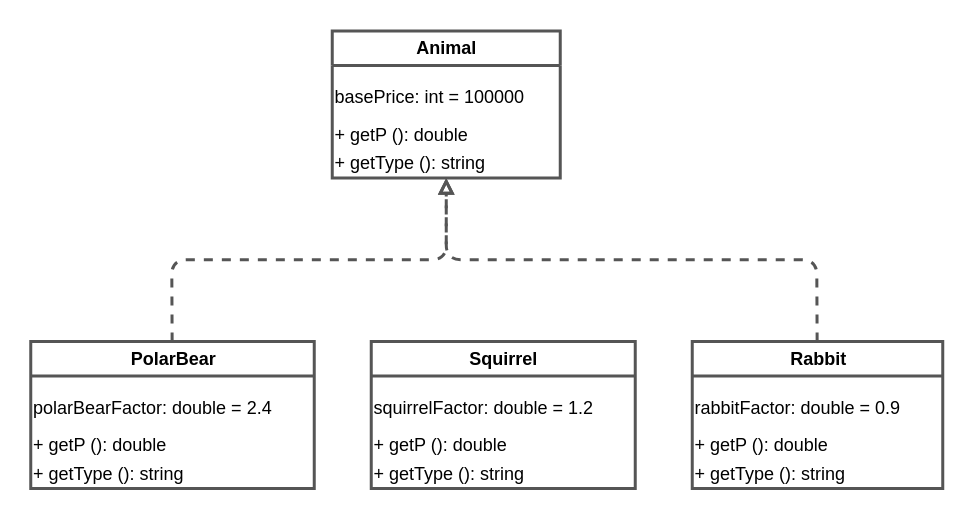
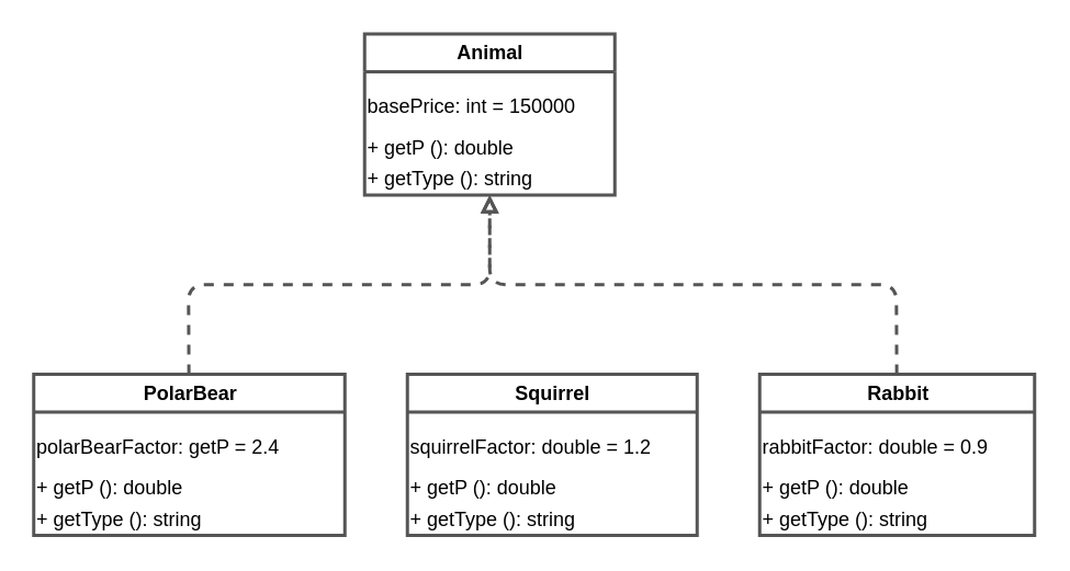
  <mxCell id="0" />
  <mxCell id="1" parent="0" />
  <mxCell id="2" parent="1" value="" style="endArrow=block;startArrow=none;endFill=0;startFill=0;html=1;strokeColor=#555555;strokeWidth=2;shadow=1fillColor=#F2F2F2;dashed=1;" edge="1" source="16" target="12"><mxGeometry x="92" y="88" width="203" height="129" as="geometry"><mxPoint x="114" y="227" as="sourcePoint" /><mxPoint x="297" y="118" as="targetPoint" /><Array as="points"><mxPoint x="114" y="172.5" /><mxPoint x="297" y="172.5" /></Array></mxGeometry></mxCell>
  <mxCell id="3" parent="1" value="Rabbit" style="swimlane;childLayout=stackLayout;horizontal=1;horizontalStack=0;resizeParent=1;resizeParentMax=0;resizeLast=0;collapsible=1;html=1;strokeColor=#555555;strokeWidth=2;shadow=1fillColor=#F2F2F2;" vertex="1"><mxGeometry x="461" y="227" width="167" height="98" as="geometry" /></mxCell>
  <mxCell id="4" parent="3" value=" rabbitFactor: double = 0.9" style="text;portConstraint=eastwest;overflow=hidden;rotatable=0;" vertex="1"><mxGeometry y="30.826" width="161" height="19" as="geometry" /></mxCell>
  <mxCell id="5" parent="3" value="+ getP (): double" style="text;portConstraint=eastwest;overflow=hidden;rotatable=0;" vertex="1"><mxGeometry y="55.826" width="161" height="19" as="geometry" /></mxCell>
  <mxCell id="6" parent="3" value="+ getType (): string" style="text;portConstraint=eastwest;overflow=hidden;rotatable=0;" vertex="1"><mxGeometry y="74.826" width="161" height="19" as="geometry" /></mxCell>
  <mxCell id="7" parent="1" value="" style="endArrow=block;startArrow=none;endFill=0;startFill=0;html=1;strokeColor=#555555;strokeWidth=2;shadow=1fillColor=#F2F2F2;dashed=1;" edge="1" source="3" target="12"><mxGeometry x="275" y="88" width="267" height="129" as="geometry"><mxPoint x="544" y="227" as="sourcePoint" /><mxPoint x="297" y="118" as="targetPoint" /><Array as="points"><mxPoint x="544" y="172.5" /><mxPoint x="297" y="172.5" /></Array></mxGeometry></mxCell>
  <mxCell id="8" parent="1" value="Squirrel" style="swimlane;childLayout=stackLayout;horizontal=1;horizontalStack=0;resizeParent=1;resizeParentMax=0;resizeLast=0;collapsible=1;html=1;strokeColor=#555555;strokeWidth=2;shadow=1fillColor=#F2F2F2;" vertex="1"><mxGeometry x="247" y="227" width="176" height="98" as="geometry" /></mxCell>
  <mxCell id="9" parent="8" value=" squirrelFactor: double = 1.2" style="text;portConstraint=eastwest;overflow=hidden;rotatable=0;" vertex="1"><mxGeometry y="30.826" width="170" height="19" as="geometry" /></mxCell>
  <mxCell id="10" parent="8" value="+ getP (): double" style="text;portConstraint=eastwest;overflow=hidden;rotatable=0;" vertex="1"><mxGeometry y="55.826" width="170" height="19" as="geometry" /></mxCell>
  <mxCell id="11" parent="8" value="+ getType (): string" style="text;portConstraint=eastwest;overflow=hidden;rotatable=0;" vertex="1"><mxGeometry y="74.826" width="170" height="19" as="geometry" /></mxCell>
  <mxCell id="12" parent="1" value="Animal" style="swimlane;childLayout=stackLayout;horizontal=1;horizontalStack=0;resizeParent=1;resizeParentMax=0;resizeLast=0;collapsible=1;html=1;strokeColor=#555555;strokeWidth=2;shadow=1fillColor=#F2F2F2;" vertex="1"><mxGeometry x="221" y="20" width="152" height="98" as="geometry" /></mxCell>
- <mxCell id="13" parent="12" value=" basePrice: int = 100000" style="text;portConstraint=eastwest;overflow=hidden;rotatable=0;" vertex="1"><mxGeometry y="30.826" width="146" height="19" as="geometry" /></mxCell>
+ <mxCell id="13" parent="12" value=" basePrice: int = 150000" style="text;portConstraint=eastwest;overflow=hidden;rotatable=0;" vertex="1"><mxGeometry y="30.826" width="146" height="19" as="geometry" /></mxCell>
  <mxCell id="14" parent="12" value="+ getP (): double" style="text;portConstraint=eastwest;overflow=hidden;rotatable=0;" vertex="1"><mxGeometry y="55.826" width="146" height="19" as="geometry" /></mxCell>
  <mxCell id="15" parent="12" value="+ getType (): string" style="text;portConstraint=eastwest;overflow=hidden;rotatable=0;" vertex="1"><mxGeometry y="74.826" width="146" height="19" as="geometry" /></mxCell>
  <mxCell id="16" parent="1" value="PolarBear" style="swimlane;childLayout=stackLayout;horizontal=1;horizontalStack=0;resizeParent=1;resizeParentMax=0;resizeLast=0;collapsible=1;html=1;strokeColor=#555555;strokeWidth=2;shadow=1fillColor=#F2F2F2;" vertex="1"><mxGeometry x="20" y="227" width="189" height="98" as="geometry" /></mxCell>
- <mxCell id="17" parent="16" value=" polarBearFactor: double = 2.4" style="text;portConstraint=eastwest;overflow=hidden;rotatable=0;" vertex="1"><mxGeometry y="30.826" width="183" height="19" as="geometry" /></mxCell>
+ <mxCell id="17" parent="16" value=" polarBearFactor: getP = 2.4" style="text;portConstraint=eastwest;overflow=hidden;rotatable=0;" vertex="1"><mxGeometry y="30.826" width="183" height="19" as="geometry" /></mxCell>
  <mxCell id="18" parent="16" value="+ getP (): double" style="text;portConstraint=eastwest;overflow=hidden;rotatable=0;" vertex="1"><mxGeometry y="55.826" width="183" height="19" as="geometry" /></mxCell>
  <mxCell id="19" parent="16" value="+ getType (): string" style="text;portConstraint=eastwest;overflow=hidden;rotatable=0;" vertex="1"><mxGeometry y="74.826" width="183" height="19" as="geometry" /></mxCell>
